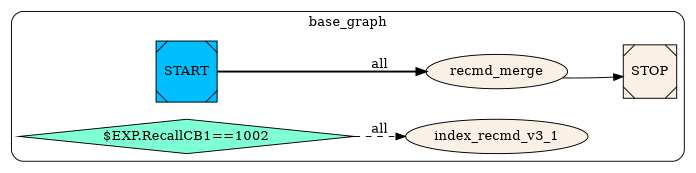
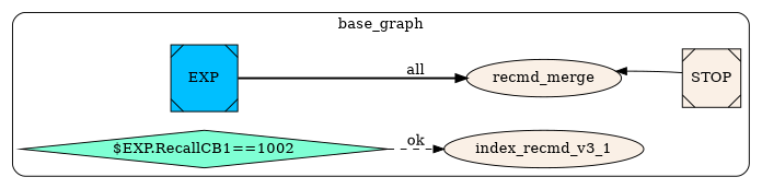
  digraph {
    rankdir=LR
    node [color=black fillcolor=linen style=filled]
-   n1 [fillcolor=deepskyblue label=START shape=Msquare]
+   n1 [fillcolor=deepskyblue label=EXP shape=Msquare]
    n2 [label=STOP shape=Msquare]
    n3 [label=index_recmd_v3_1]
    n4 [label=recmd_merge]
    n5 [fillcolor=aquamarine label="$EXP.RecallCB1==1002" shape=diamond]
    subgraph cluster_1 {
      label=base_graph
      style=rounded
      n1
      n2
      n3
      n4
      n5
    }
    n1 -> n4 [label=all style=bold]
-   n4 -> n2
-   n5 -> n3 [label=all style=dashed]
+   n2 -> n4
+   n5 -> n3 [label=ok style=dashed]
  }
